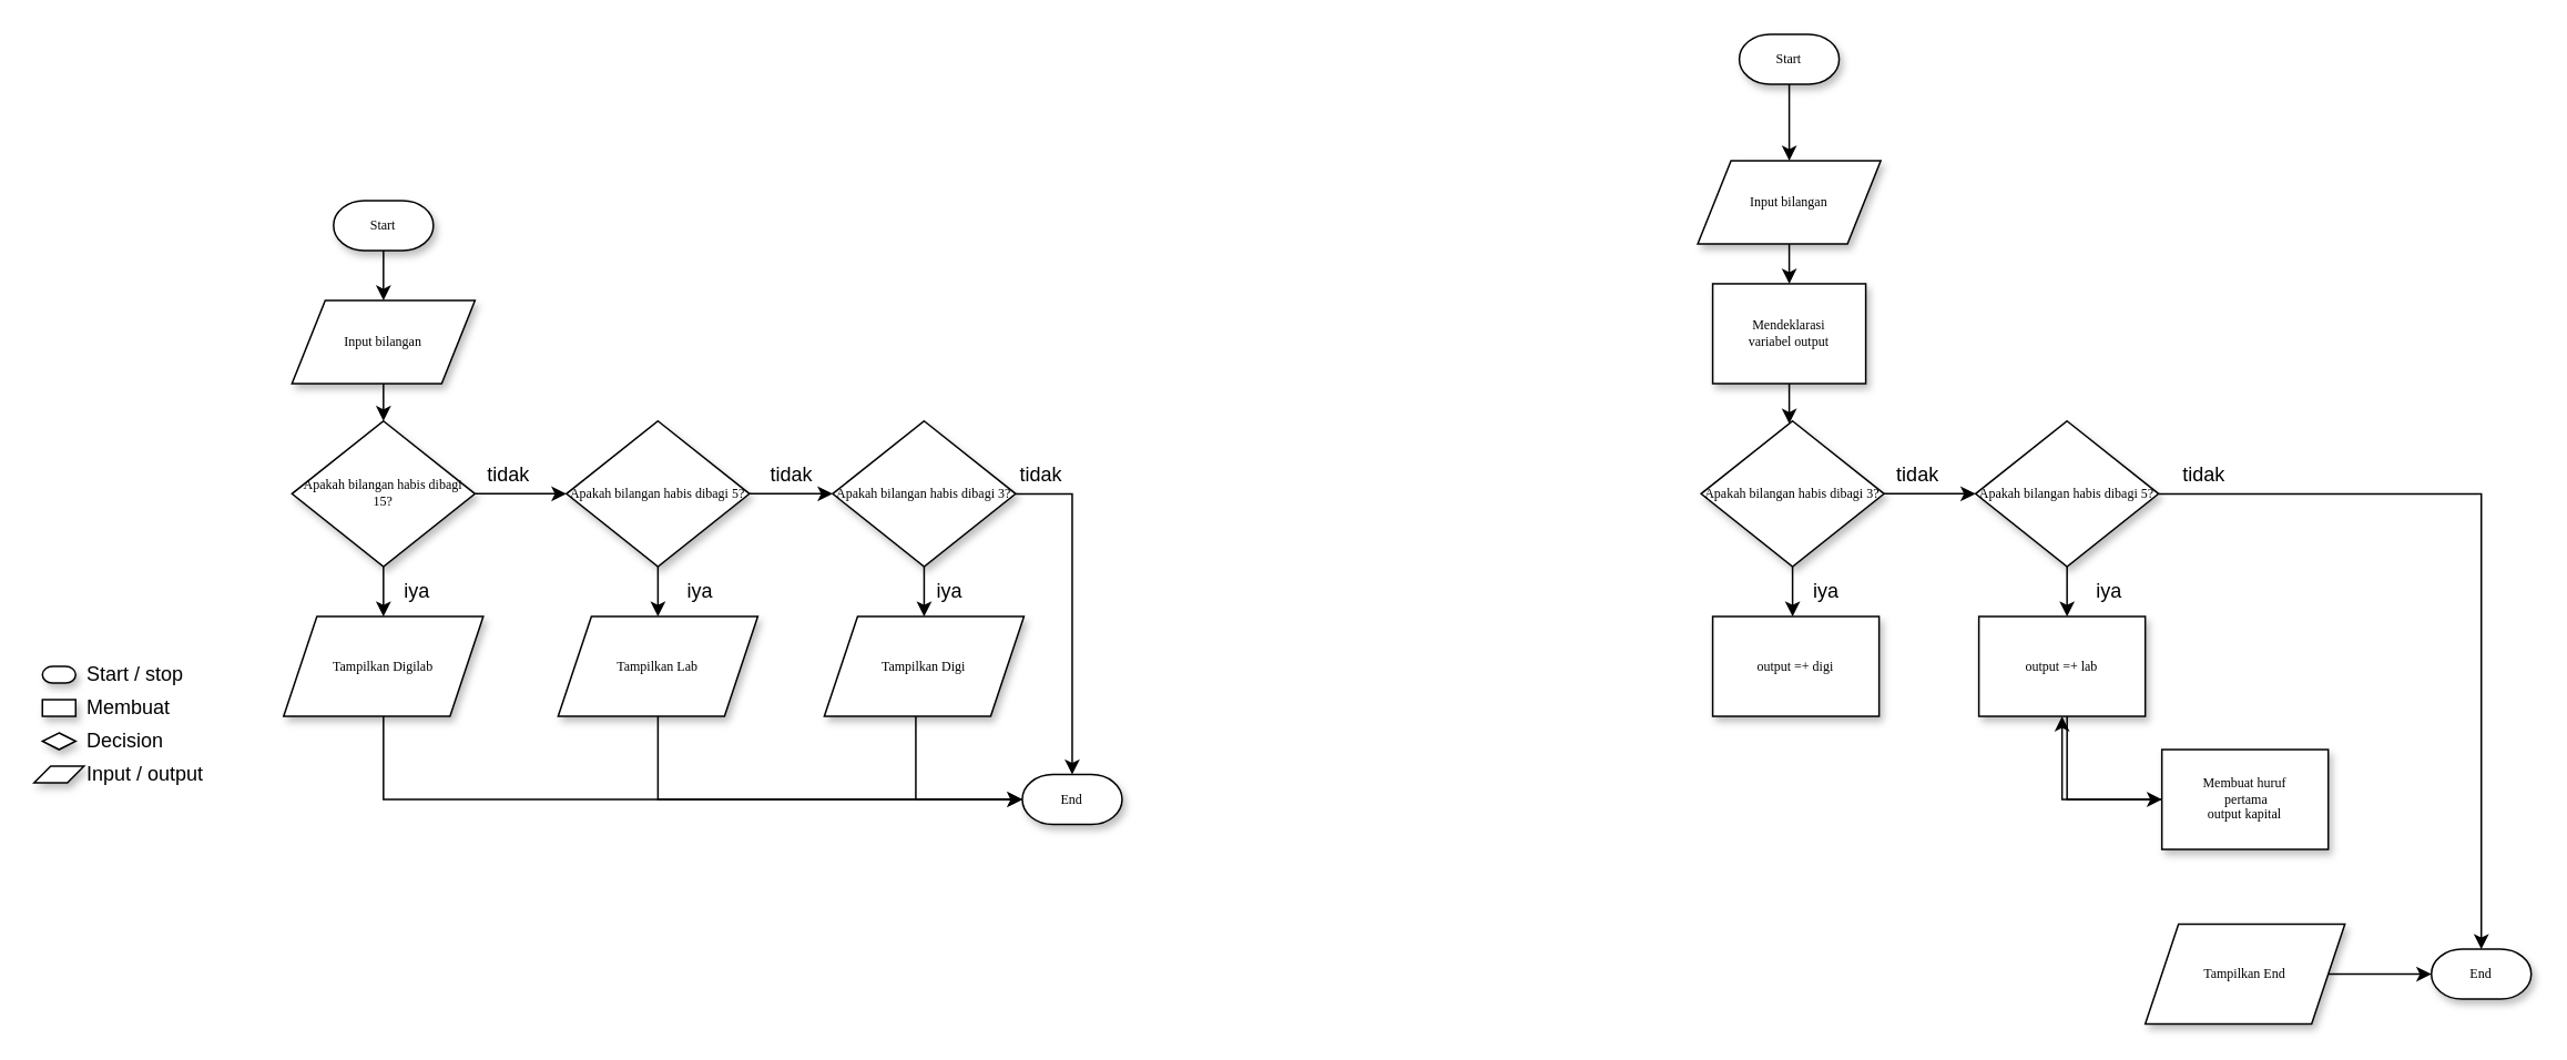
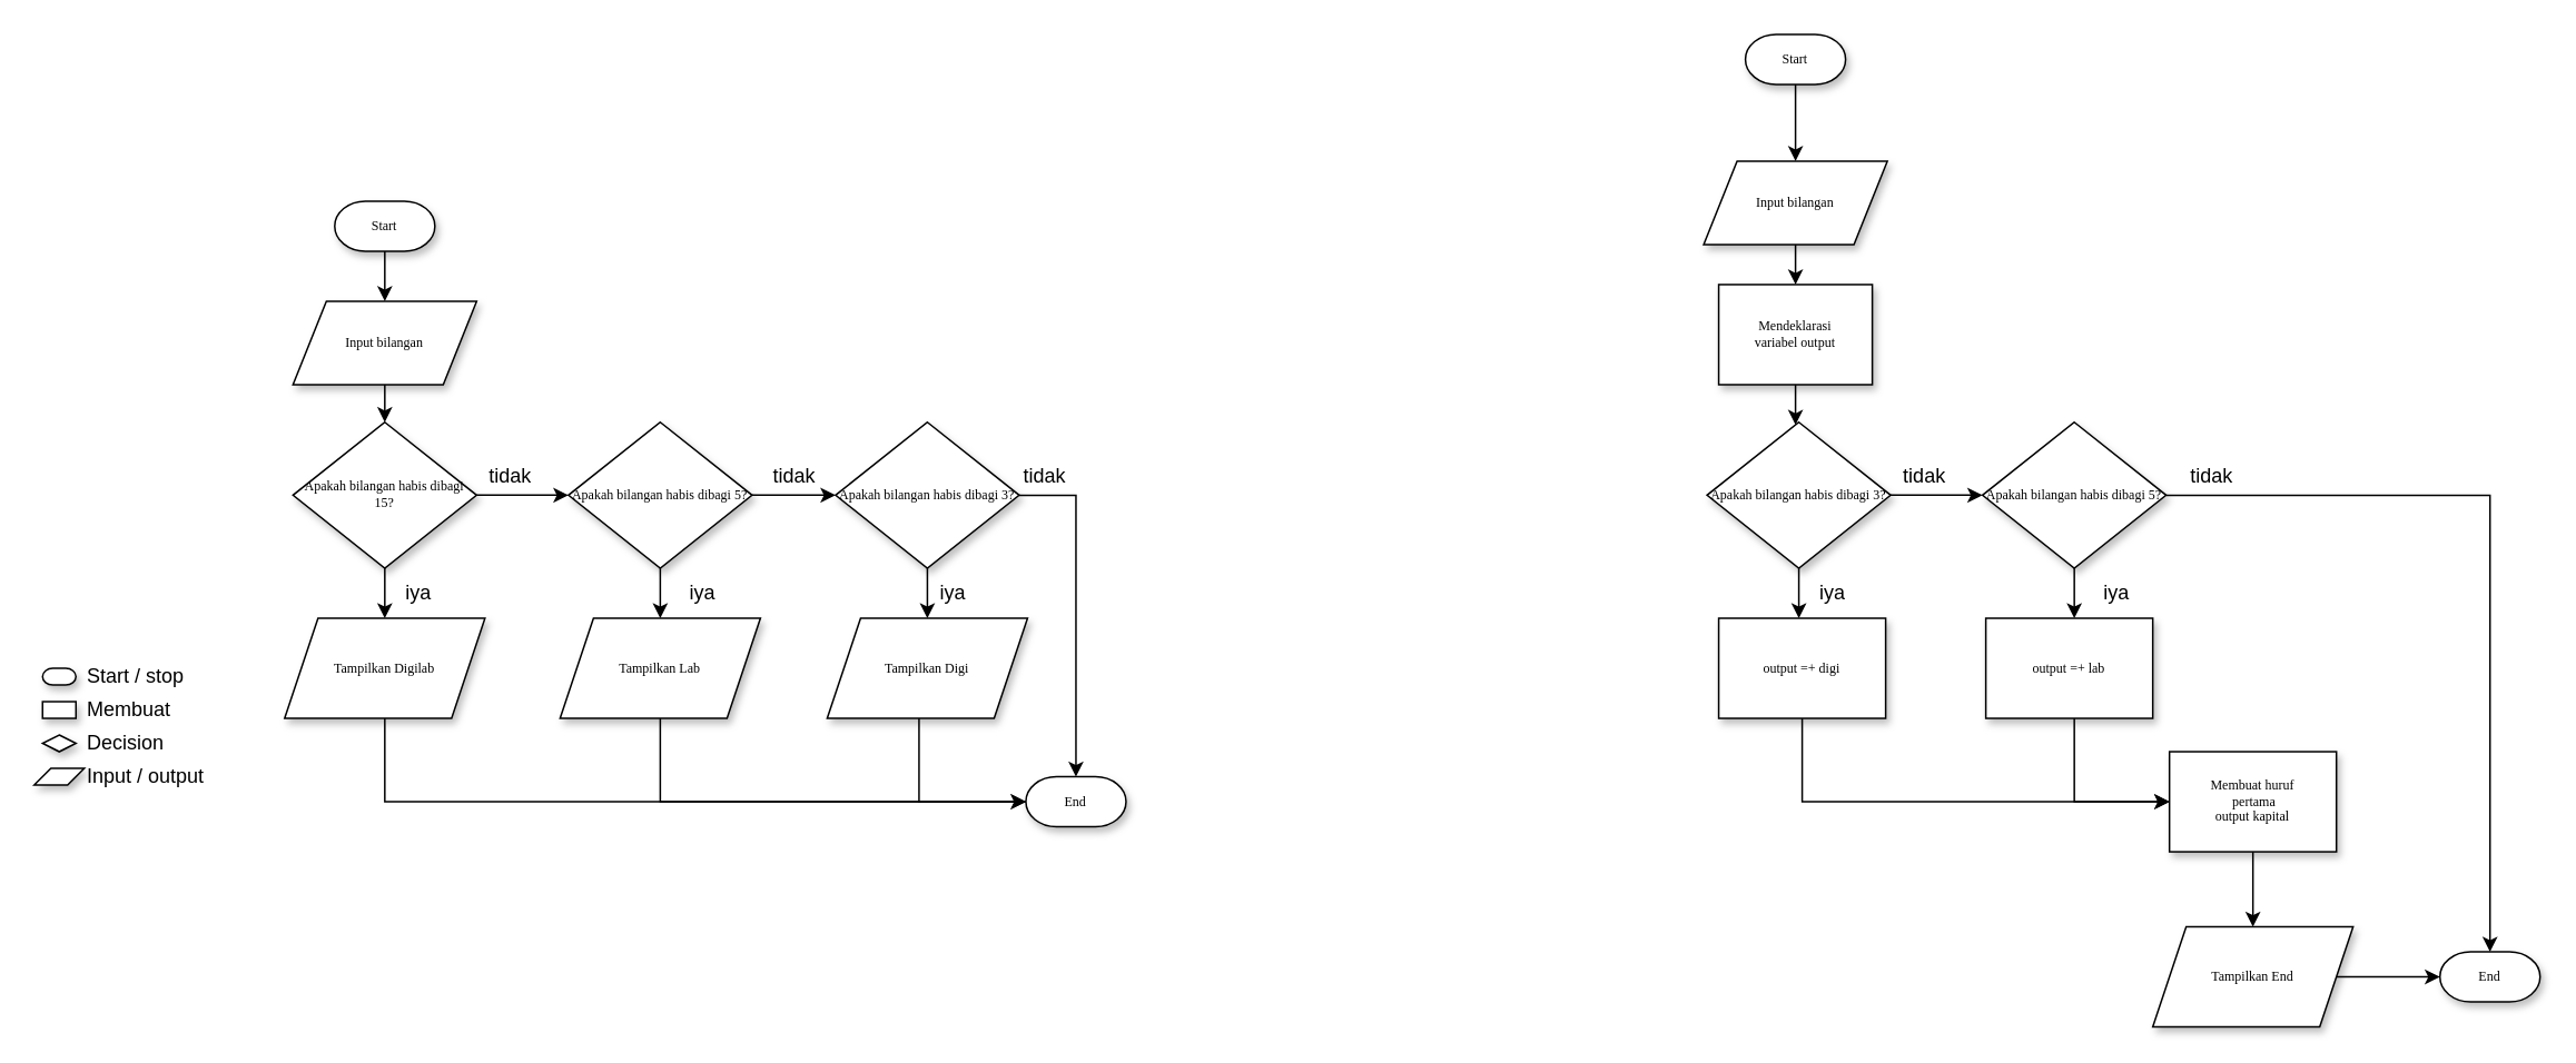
  <mxCell id="0" />
  <mxCell id="1" parent="0" />
  <mxCell id="2" value="" style="edgeStyle=orthogonalEdgeStyle;rounded=0;orthogonalLoop=1;jettySize=auto;html=1;" parent="1" source="3" target="13" edge="1"><mxGeometry relative="1" as="geometry" /></mxCell>
  <mxCell id="3" value="Start" style="strokeWidth=1;html=1;shape=mxgraph.flowchart.terminator;whiteSpace=wrap;rounded=0;shadow=1;labelBackgroundColor=none;fontFamily=Verdana;fontSize=8;align=center;" parent="1" vertex="1"><mxGeometry x="200" y="120" width="60" height="30" as="geometry" /></mxCell>
  <mxCell id="4" value="" style="strokeWidth=1;html=1;shape=mxgraph.flowchart.terminator;whiteSpace=wrap;rounded=0;shadow=1;labelBackgroundColor=none;fontFamily=Verdana;fontSize=8;align=center;" parent="1" vertex="1"><mxGeometry x="25" y="400" width="20" height="10" as="geometry" /></mxCell>
  <mxCell id="5" value="Start / stop" style="text;html=1;align=left;verticalAlign=middle;resizable=0;points=[];autosize=1;strokeColor=none;fillColor=none;" parent="1" vertex="1"><mxGeometry x="50" y="390" width="80" height="30" as="geometry" /></mxCell>
  <mxCell id="6" value="" style="whiteSpace=wrap;html=1;shadow=1;" parent="1" vertex="1"><mxGeometry x="25" y="420" width="20" height="10" as="geometry" /></mxCell>
  <mxCell id="7" value="Membuat" style="text;html=1;align=left;verticalAlign=middle;resizable=0;points=[];autosize=1;strokeColor=none;fillColor=none;" parent="1" vertex="1"><mxGeometry x="50" y="410" width="70" height="30" as="geometry" /></mxCell>
  <mxCell id="8" value="" style="rhombus;whiteSpace=wrap;html=1;shadow=1;" parent="1" vertex="1"><mxGeometry x="25" y="440" width="20" height="10" as="geometry" /></mxCell>
  <mxCell id="9" value="Decision" style="text;html=1;align=left;verticalAlign=middle;resizable=0;points=[];autosize=1;strokeColor=none;fillColor=none;" parent="1" vertex="1"><mxGeometry x="50" y="430" width="70" height="30" as="geometry" /></mxCell>
  <mxCell id="10" value="Input / output" style="text;html=1;align=left;verticalAlign=middle;resizable=0;points=[];autosize=1;strokeColor=none;fillColor=none;" parent="1" vertex="1"><mxGeometry x="50" y="450" width="90" height="30" as="geometry" /></mxCell>
  <mxCell id="11" value="" style="shape=parallelogram;perimeter=parallelogramPerimeter;whiteSpace=wrap;html=1;fixedSize=1;shadow=1;size=10;" parent="1" vertex="1"><mxGeometry x="20" y="460" width="30" height="10" as="geometry" /></mxCell>
  <mxCell id="12" value="" style="edgeStyle=orthogonalEdgeStyle;rounded=0;orthogonalLoop=1;jettySize=auto;html=1;" parent="1" source="13" target="16" edge="1"><mxGeometry relative="1" as="geometry" /></mxCell>
  <mxCell id="13" value="&lt;p style=&quot;line-height: 1;&quot;&gt;Input bilangan&lt;/p&gt;" style="shape=parallelogram;perimeter=parallelogramPerimeter;whiteSpace=wrap;html=1;fixedSize=1;fontSize=8;fontFamily=Verdana;strokeWidth=1;rounded=0;shadow=1;labelBackgroundColor=none;" parent="1" vertex="1"><mxGeometry x="175" y="180" width="110" height="50" as="geometry" /></mxCell>
  <mxCell id="14" value="" style="edgeStyle=orthogonalEdgeStyle;rounded=0;orthogonalLoop=1;jettySize=auto;html=1;" parent="1" source="16" target="19" edge="1"><mxGeometry relative="1" as="geometry" /></mxCell>
  <mxCell id="15" value="" style="edgeStyle=orthogonalEdgeStyle;rounded=0;orthogonalLoop=1;jettySize=auto;html=1;" parent="1" source="16" target="24" edge="1"><mxGeometry relative="1" as="geometry" /></mxCell>
  <mxCell id="16" value="Apakah bilangan habis dibagi 15?" style="rhombus;whiteSpace=wrap;html=1;fontSize=8;fontFamily=Verdana;strokeWidth=1;rounded=0;shadow=1;labelBackgroundColor=none;" parent="1" vertex="1"><mxGeometry x="175" y="252.5" width="110" height="87.5" as="geometry" /></mxCell>
  <mxCell id="17" value="" style="edgeStyle=orthogonalEdgeStyle;rounded=0;orthogonalLoop=1;jettySize=auto;html=1;" parent="1" source="19" target="22" edge="1"><mxGeometry relative="1" as="geometry" /></mxCell>
  <mxCell id="18" value="" style="edgeStyle=orthogonalEdgeStyle;rounded=0;orthogonalLoop=1;jettySize=auto;html=1;" parent="1" source="19" target="26" edge="1"><mxGeometry relative="1" as="geometry" /></mxCell>
  <mxCell id="19" value="Apakah bilangan habis dibagi 5?" style="rhombus;whiteSpace=wrap;html=1;fontSize=8;fontFamily=Verdana;strokeWidth=1;rounded=0;shadow=1;labelBackgroundColor=none;" parent="1" vertex="1"><mxGeometry x="340" y="252.5" width="110" height="87.5" as="geometry" /></mxCell>
  <mxCell id="20" value="" style="edgeStyle=orthogonalEdgeStyle;rounded=0;orthogonalLoop=1;jettySize=auto;html=1;entryX=0.5;entryY=0;entryDx=0;entryDy=0;entryPerimeter=0;" parent="1" source="22" target="29" edge="1"><mxGeometry relative="1" as="geometry"><mxPoint x="645" y="450" as="targetPoint" /></mxGeometry></mxCell>
  <mxCell id="21" value="" style="edgeStyle=orthogonalEdgeStyle;rounded=0;orthogonalLoop=1;jettySize=auto;html=1;" parent="1" source="22" target="28" edge="1"><mxGeometry relative="1" as="geometry" /></mxCell>
  <mxCell id="22" value="Apakah bilangan habis dibagi 3?" style="rhombus;whiteSpace=wrap;html=1;fontSize=8;fontFamily=Verdana;strokeWidth=1;rounded=0;shadow=1;labelBackgroundColor=none;" parent="1" vertex="1"><mxGeometry x="500" y="252.5" width="110" height="87.5" as="geometry" /></mxCell>
  <mxCell id="23" style="edgeStyle=orthogonalEdgeStyle;rounded=0;orthogonalLoop=1;jettySize=auto;html=1;entryX=0;entryY=0.5;entryDx=0;entryDy=0;entryPerimeter=0;" parent="1" source="24" target="29" edge="1"><mxGeometry relative="1" as="geometry"><mxPoint x="590" y="480" as="targetPoint" /><Array as="points"><mxPoint x="230" y="480" /><mxPoint x="620" y="480" /><mxPoint x="620" y="475" /><mxPoint x="624" y="475" /><mxPoint x="624" y="486" /><mxPoint x="631" y="486" /><mxPoint x="631" y="480" /></Array></mxGeometry></mxCell>
  <mxCell id="24" value="Tampilkan Digilab" style="shape=parallelogram;perimeter=parallelogramPerimeter;whiteSpace=wrap;html=1;fixedSize=1;fontSize=8;fontFamily=Verdana;strokeWidth=1;rounded=0;shadow=1;labelBackgroundColor=none;" parent="1" vertex="1"><mxGeometry x="170" y="370" width="120" height="60" as="geometry" /></mxCell>
  <mxCell id="25" style="edgeStyle=orthogonalEdgeStyle;rounded=0;orthogonalLoop=1;jettySize=auto;html=1;" parent="1" source="26" target="29" edge="1"><mxGeometry relative="1" as="geometry"><mxPoint x="590" y="480" as="targetPoint" /><Array as="points"><mxPoint x="395" y="480" /></Array></mxGeometry></mxCell>
  <mxCell id="26" value="Tampilkan Lab" style="shape=parallelogram;perimeter=parallelogramPerimeter;whiteSpace=wrap;html=1;fixedSize=1;fontSize=8;fontFamily=Verdana;strokeWidth=1;rounded=0;shadow=1;labelBackgroundColor=none;" parent="1" vertex="1"><mxGeometry x="335" y="370" width="120" height="60" as="geometry" /></mxCell>
  <mxCell id="27" style="edgeStyle=orthogonalEdgeStyle;rounded=0;orthogonalLoop=1;jettySize=auto;html=1;" parent="1" source="28" target="29" edge="1"><mxGeometry relative="1" as="geometry"><mxPoint x="620" y="470" as="targetPoint" /><Array as="points"><mxPoint x="550" y="480" /></Array></mxGeometry></mxCell>
  <mxCell id="28" value="Tampilkan Digi" style="shape=parallelogram;perimeter=parallelogramPerimeter;whiteSpace=wrap;html=1;fixedSize=1;fontSize=8;fontFamily=Verdana;strokeWidth=1;rounded=0;shadow=1;labelBackgroundColor=none;" parent="1" vertex="1"><mxGeometry x="495" y="370" width="120" height="60" as="geometry" /></mxCell>
  <mxCell id="29" value="End" style="strokeWidth=1;html=1;shape=mxgraph.flowchart.terminator;whiteSpace=wrap;rounded=0;shadow=1;labelBackgroundColor=none;fontFamily=Verdana;fontSize=8;align=center;" parent="1" vertex="1"><mxGeometry x="614" y="465" width="60" height="30" as="geometry" /></mxCell>
  <mxCell id="30" value="iya" style="text;html=1;align=center;verticalAlign=middle;resizable=0;points=[];autosize=1;strokeColor=none;fillColor=none;" vertex="1" parent="1"><mxGeometry x="230" y="340" width="40" height="30" as="geometry" /></mxCell>
  <mxCell id="31" value="tidak" style="text;html=1;align=center;verticalAlign=middle;resizable=0;points=[];autosize=1;strokeColor=none;fillColor=none;" vertex="1" parent="1"><mxGeometry x="280" y="270" width="50" height="30" as="geometry" /></mxCell>
  <mxCell id="32" value="iya" style="text;html=1;align=center;verticalAlign=middle;resizable=0;points=[];autosize=1;strokeColor=none;fillColor=none;" vertex="1" parent="1"><mxGeometry x="400" y="340" width="40" height="30" as="geometry" /></mxCell>
  <mxCell id="33" value="tidak" style="text;html=1;align=center;verticalAlign=middle;resizable=0;points=[];autosize=1;strokeColor=none;fillColor=none;" vertex="1" parent="1"><mxGeometry x="450" y="270" width="50" height="30" as="geometry" /></mxCell>
  <mxCell id="34" value="iya" style="text;html=1;align=center;verticalAlign=middle;resizable=0;points=[];autosize=1;strokeColor=none;fillColor=none;" vertex="1" parent="1"><mxGeometry x="550" y="340" width="40" height="30" as="geometry" /></mxCell>
  <mxCell id="35" value="tidak" style="text;html=1;align=center;verticalAlign=middle;resizable=0;points=[];autosize=1;strokeColor=none;fillColor=none;" vertex="1" parent="1"><mxGeometry x="600" y="270" width="50" height="30" as="geometry" /></mxCell>
  <mxCell id="36" value="" style="edgeStyle=orthogonalEdgeStyle;rounded=0;orthogonalLoop=1;jettySize=auto;html=1;" edge="1" parent="1" source="37" target="40"><mxGeometry relative="1" as="geometry" /></mxCell>
  <mxCell id="37" value="Start" style="strokeWidth=1;html=1;shape=mxgraph.flowchart.terminator;whiteSpace=wrap;rounded=0;shadow=1;labelBackgroundColor=none;fontFamily=Verdana;fontSize=8;align=center;" vertex="1" parent="1"><mxGeometry x="1045" y="20" width="60" height="30" as="geometry" /></mxCell>
  <mxCell id="38" value="" style="edgeStyle=orthogonalEdgeStyle;rounded=0;orthogonalLoop=1;jettySize=auto;html=1;exitX=0.5;exitY=1;exitDx=0;exitDy=0;" edge="1" parent="1" source="53" target="43"><mxGeometry relative="1" as="geometry"><Array as="points"><mxPoint x="1075" y="240" /><mxPoint x="1075" y="240" /></Array></mxGeometry></mxCell>
  <mxCell id="39" value="" style="edgeStyle=orthogonalEdgeStyle;rounded=0;orthogonalLoop=1;jettySize=auto;html=1;" edge="1" parent="1" source="40" target="53"><mxGeometry relative="1" as="geometry" /></mxCell>
  <mxCell id="40" value="&lt;p style=&quot;line-height: 1;&quot;&gt;Input bilangan&lt;/p&gt;" style="shape=parallelogram;perimeter=parallelogramPerimeter;whiteSpace=wrap;html=1;fixedSize=1;fontSize=8;fontFamily=Verdana;strokeWidth=1;rounded=0;shadow=1;labelBackgroundColor=none;" vertex="1" parent="1"><mxGeometry x="1020" y="96" width="110" height="50" as="geometry" /></mxCell>
  <mxCell id="41" value="" style="edgeStyle=orthogonalEdgeStyle;rounded=0;orthogonalLoop=1;jettySize=auto;html=1;" edge="1" parent="1" source="43" target="46"><mxGeometry relative="1" as="geometry" /></mxCell>
  <mxCell id="42" value="" style="edgeStyle=orthogonalEdgeStyle;rounded=0;orthogonalLoop=1;jettySize=auto;html=1;" edge="1" parent="1" source="43"><mxGeometry relative="1" as="geometry"><mxPoint x="1077.034" y="370" as="targetPoint" /></mxGeometry></mxCell>
  <mxCell id="43" value="Apakah bilangan habis dibagi 3?" style="rhombus;whiteSpace=wrap;html=1;fontSize=8;fontFamily=Verdana;strokeWidth=1;rounded=0;shadow=1;labelBackgroundColor=none;" vertex="1" parent="1"><mxGeometry x="1022" y="252.5" width="110" height="87.5" as="geometry" /></mxCell>
  <mxCell id="44" value="" style="edgeStyle=orthogonalEdgeStyle;rounded=0;orthogonalLoop=1;jettySize=auto;html=1;entryX=0.5;entryY=0;entryDx=0;entryDy=0;entryPerimeter=0;" edge="1" parent="1" source="46" target="48"><mxGeometry relative="1" as="geometry"><mxPoint x="1347" y="296.25" as="targetPoint" /></mxGeometry></mxCell>
  <mxCell id="45" value="" style="edgeStyle=orthogonalEdgeStyle;rounded=0;orthogonalLoop=1;jettySize=auto;html=1;" edge="1" parent="1" source="46"><mxGeometry relative="1" as="geometry"><mxPoint x="1242" y="370" as="targetPoint" /></mxGeometry></mxCell>
  <mxCell id="46" value="Apakah bilangan habis dibagi 5?" style="rhombus;whiteSpace=wrap;html=1;fontSize=8;fontFamily=Verdana;strokeWidth=1;rounded=0;shadow=1;labelBackgroundColor=none;" vertex="1" parent="1"><mxGeometry x="1187" y="252.5" width="110" height="87.5" as="geometry" /></mxCell>
  <mxCell id="47" style="edgeStyle=orthogonalEdgeStyle;rounded=0;orthogonalLoop=1;jettySize=auto;html=1;" edge="1" parent="1"><mxGeometry relative="1" as="geometry"><mxPoint x="1299" y="480" as="targetPoint" /><Array as="points"><mxPoint x="1242" y="480" /></Array><mxPoint x="1242" y="430" as="sourcePoint" /></mxGeometry></mxCell>
  <mxCell id="48" value="End" style="strokeWidth=1;html=1;shape=mxgraph.flowchart.terminator;whiteSpace=wrap;rounded=0;shadow=1;labelBackgroundColor=none;fontFamily=Verdana;fontSize=8;align=center;" vertex="1" parent="1"><mxGeometry x="1461" y="570" width="60" height="30" as="geometry" /></mxCell>
  <mxCell id="49" value="iya" style="text;html=1;align=center;verticalAlign=middle;resizable=0;points=[];autosize=1;strokeColor=none;fillColor=none;" vertex="1" parent="1"><mxGeometry x="1077" y="340" width="40" height="30" as="geometry" /></mxCell>
  <mxCell id="50" value="tidak" style="text;html=1;align=center;verticalAlign=middle;resizable=0;points=[];autosize=1;strokeColor=none;fillColor=none;" vertex="1" parent="1"><mxGeometry x="1127" y="270" width="50" height="30" as="geometry" /></mxCell>
  <mxCell id="51" value="iya" style="text;html=1;align=center;verticalAlign=middle;resizable=0;points=[];autosize=1;strokeColor=none;fillColor=none;" vertex="1" parent="1"><mxGeometry x="1247" y="340" width="40" height="30" as="geometry" /></mxCell>
  <mxCell id="52" value="tidak" style="text;html=1;align=center;verticalAlign=middle;resizable=0;points=[];autosize=1;strokeColor=none;fillColor=none;" vertex="1" parent="1"><mxGeometry x="1299" y="270" width="50" height="30" as="geometry" /></mxCell>
  <mxCell id="53" value="Mendeklarasi &lt;br&gt;variabel output" style="whiteSpace=wrap;html=1;fontSize=8;fontFamily=Verdana;strokeWidth=1;rounded=0;shadow=1;labelBackgroundColor=none;" vertex="1" parent="1"><mxGeometry x="1029" y="170" width="92" height="60" as="geometry" /></mxCell>
+ <mxCell id="54" style="edgeStyle=orthogonalEdgeStyle;rounded=0;orthogonalLoop=1;jettySize=auto;html=1;entryX=0;entryY=0.5;entryDx=0;entryDy=0;" edge="1" parent="1" source="55" target="58"><mxGeometry relative="1" as="geometry"><Array as="points"><mxPoint x="1079" y="480" /></Array></mxGeometry></mxCell>
  <mxCell id="55" value="output =+ digi" style="whiteSpace=wrap;html=1;fontSize=8;fontFamily=Verdana;strokeWidth=1;rounded=0;shadow=1;labelBackgroundColor=none;" vertex="1" parent="1"><mxGeometry x="1029" y="370" width="100" height="60" as="geometry" /></mxCell>
  <mxCell id="56" value="output =+ lab" style="whiteSpace=wrap;html=1;fontSize=8;fontFamily=Verdana;strokeWidth=1;rounded=0;shadow=1;labelBackgroundColor=none;" vertex="1" parent="1"><mxGeometry x="1189" y="370" width="100" height="60" as="geometry" /></mxCell>
- <mxCell id="57" value="" style="edgeStyle=orthogonalEdgeStyle;rounded=0;orthogonalLoop=1;jettySize=auto;html=1;" edge="1" parent="1" source="58" target="56"><mxGeometry relative="1" as="geometry" /></mxCell>
+ <mxCell id="57" value="" style="edgeStyle=orthogonalEdgeStyle;rounded=0;orthogonalLoop=1;jettySize=auto;html=1;" edge="1" parent="1" source="58" target="60"><mxGeometry relative="1" as="geometry" /></mxCell>
  <mxCell id="58" value="Membuat huruf&lt;br&gt;&amp;nbsp;pertama &lt;br&gt;output kapital" style="whiteSpace=wrap;html=1;fontSize=8;fontFamily=Verdana;strokeWidth=1;rounded=0;shadow=1;labelBackgroundColor=none;" vertex="1" parent="1"><mxGeometry x="1299" y="450" width="100" height="60" as="geometry" /></mxCell>
  <mxCell id="59" style="edgeStyle=orthogonalEdgeStyle;rounded=0;orthogonalLoop=1;jettySize=auto;html=1;" edge="1" parent="1" source="60" target="48"><mxGeometry relative="1" as="geometry" /></mxCell>
  <mxCell id="60" value="Tampilkan End" style="shape=parallelogram;perimeter=parallelogramPerimeter;whiteSpace=wrap;html=1;fixedSize=1;fontSize=8;fontFamily=Verdana;strokeWidth=1;rounded=0;shadow=1;labelBackgroundColor=none;" vertex="1" parent="1"><mxGeometry x="1289" y="555" width="120" height="60" as="geometry" /></mxCell>
